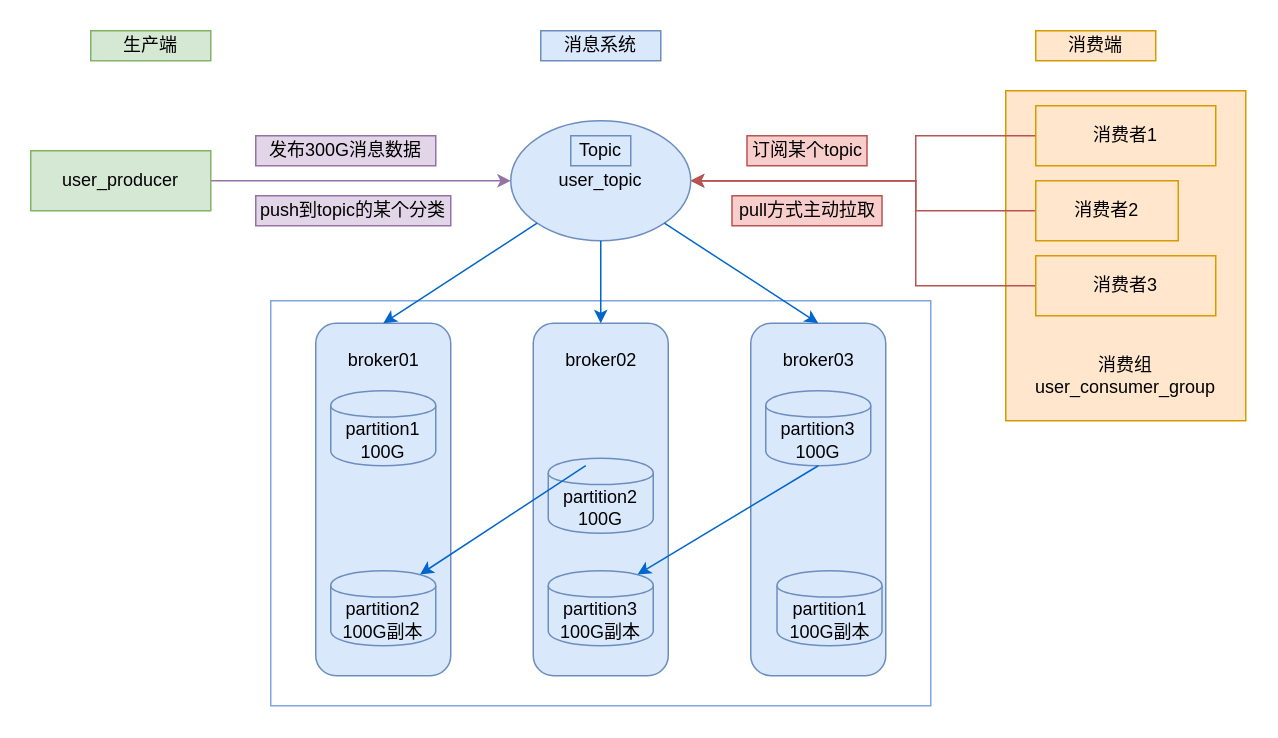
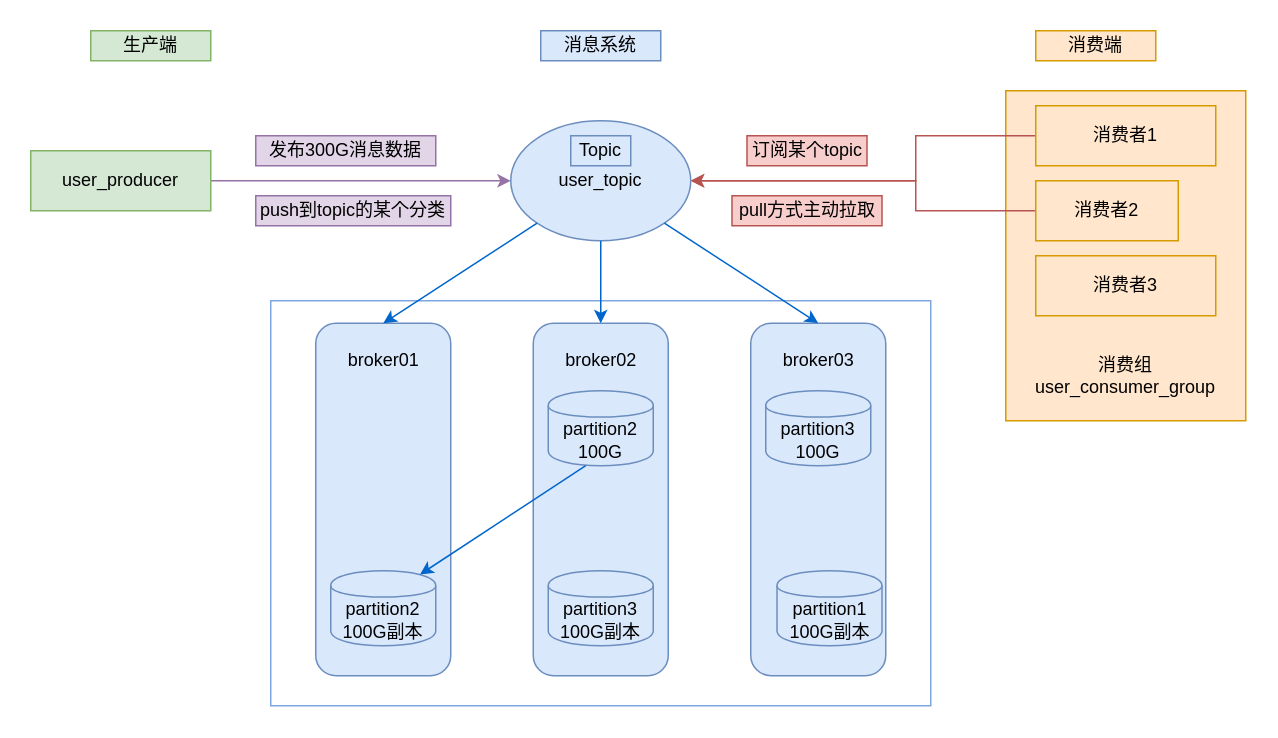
  <mxCell id="0" />
  <mxCell id="1" parent="0" />
  <mxCell id="2" value="" style="rounded=0;whiteSpace=wrap;html=1;fillColor=#ffe6cc;strokeColor=#d79b00;" vertex="1" parent="1"><mxGeometry x="670" y="60" width="160" height="220" as="geometry" /></mxCell>
  <mxCell id="3" style="edgeStyle=orthogonalEdgeStyle;rounded=0;orthogonalLoop=1;jettySize=auto;html=1;entryX=0;entryY=0.25;entryDx=0;entryDy=0;fillColor=#e1d5e7;strokeColor=#9673a6;" parent="1" source="4" edge="1"><mxGeometry relative="1" as="geometry"><mxPoint x="340" y="120" as="targetPoint" /></mxGeometry></mxCell>
  <mxCell id="4" value="user_producer" style="rounded=0;whiteSpace=wrap;html=1;fillColor=#d5e8d4;strokeColor=#82b366;" parent="1" vertex="1"><mxGeometry y="100" width="120" height="40" as="geometry" x="20" /></mxCell>
  <mxCell id="5" style="edgeStyle=orthogonalEdgeStyle;rounded=0;orthogonalLoop=1;jettySize=auto;html=1;entryX=1;entryY=0.5;entryDx=0;entryDy=0;fillColor=#f8cecc;strokeColor=#b85450;" parent="1" source="6" edge="1" target="13"><mxGeometry relative="1" as="geometry"><mxPoint x="620" y="110" as="targetPoint" /><Array as="points"><mxPoint x="610" y="90" /><mxPoint x="610" y="120" /></Array></mxGeometry></mxCell>
  <mxCell id="6" value="消费者1" style="rounded=0;whiteSpace=wrap;html=1;fillColor=#ffe6cc;strokeColor=#d79b00;" parent="1" vertex="1"><mxGeometry x="690" y="70" width="120" height="40" as="geometry" /></mxCell>
  <mxCell id="7" style="edgeStyle=orthogonalEdgeStyle;rounded=0;orthogonalLoop=1;jettySize=auto;html=1;fillColor=#f8cecc;strokeColor=#b85450;" edge="1" parent="1" source="8"><mxGeometry relative="1" as="geometry"><mxPoint x="460" y="120" as="targetPoint" /><Array as="points"><mxPoint x="610" y="140" /><mxPoint x="610" y="120" /></Array></mxGeometry></mxCell>
  <mxCell id="8" value="消费者2" style="rounded=0;whiteSpace=wrap;html=1;fillColor=#ffe6cc;strokeColor=#d79b00;" parent="1" vertex="1"><mxGeometry x="690" y="120" width="95" height="40" as="geometry" /></mxCell>
- <mxCell id="9" style="edgeStyle=orthogonalEdgeStyle;rounded=0;orthogonalLoop=1;jettySize=auto;html=1;entryX=1;entryY=0.5;entryDx=0;entryDy=0;fillColor=#f8cecc;strokeColor=#b85450;" edge="1" parent="1" source="10" target="13"><mxGeometry relative="1" as="geometry"><Array as="points"><mxPoint x="610" y="190" /><mxPoint x="610" y="120" /></Array></mxGeometry></mxCell>
  <mxCell id="10" value="消费者3" style="rounded=0;whiteSpace=wrap;html=1;fillColor=#ffe6cc;strokeColor=#d79b00;" parent="1" vertex="1"><mxGeometry x="690" y="170" width="120" height="40" as="geometry" /></mxCell>
  <mxCell id="11" value="发布300G消息数据" style="text;html=1;strokeColor=#9673a6;fillColor=#e1d5e7;align=center;verticalAlign=middle;whiteSpace=wrap;rounded=0;" parent="1" vertex="1"><mxGeometry x="170" y="90" width="120" height="20" as="geometry" /></mxCell>
  <mxCell id="12" value="订阅某个topic" style="text;html=1;strokeColor=#b85450;fillColor=#f8cecc;align=center;verticalAlign=middle;whiteSpace=wrap;rounded=0;" parent="1" vertex="1"><mxGeometry x="497.5" y="90" width="80" height="20" as="geometry" /></mxCell>
  <mxCell id="13" value="user_topic" style="ellipse;whiteSpace=wrap;html=1;fillColor=#dae8fc;strokeColor=#6c8ebf;" parent="1" vertex="1"><mxGeometry x="340" y="80" width="120" height="80" as="geometry" /></mxCell>
  <mxCell id="14" value="生产端" style="text;html=1;strokeColor=#82b366;fillColor=#d5e8d4;align=center;verticalAlign=middle;whiteSpace=wrap;rounded=0;" parent="1" vertex="1"><mxGeometry x="60" y="20" width="80" height="20" as="geometry" /></mxCell>
  <mxCell id="15" value="消息系统" style="text;html=1;strokeColor=#6c8ebf;fillColor=#dae8fc;align=center;verticalAlign=middle;whiteSpace=wrap;rounded=0;" parent="1" vertex="1"><mxGeometry x="360" y="20" width="80" height="20" as="geometry" /></mxCell>
  <mxCell id="16" value="消费端" style="text;html=1;strokeColor=#d79b00;fillColor=#ffe6cc;align=center;verticalAlign=middle;whiteSpace=wrap;rounded=0;" parent="1" vertex="1"><mxGeometry x="690" y="20" width="80" height="20" as="geometry" /></mxCell>
  <mxCell id="17" value="" style="rounded=0;whiteSpace=wrap;html=1;strokeColor=#7EA6E0;" parent="1" vertex="1"><mxGeometry x="180" y="200" width="440" height="270" as="geometry" /></mxCell>
  <mxCell id="18" value="" style="rounded=1;whiteSpace=wrap;html=1;fillColor=#dae8fc;strokeColor=#6c8ebf;" parent="1" vertex="1"><mxGeometry x="210" y="215" width="90" height="235" as="geometry" /></mxCell>
  <mxCell id="19" value="broker01" style="text;html=1;strokeColor=none;fillColor=none;align=center;verticalAlign=middle;whiteSpace=wrap;rounded=0;" parent="1" vertex="1"><mxGeometry x="227.5" y="230" width="55" height="20" as="geometry" /></mxCell>
  <mxCell id="20" value="" style="rounded=1;whiteSpace=wrap;html=1;fillColor=#dae8fc;strokeColor=#6c8ebf;" parent="1" vertex="1"><mxGeometry x="355" y="215" width="90" height="235" as="geometry" /></mxCell>
  <mxCell id="21" value="broker02" style="text;html=1;strokeColor=none;fillColor=none;align=center;verticalAlign=middle;whiteSpace=wrap;rounded=0;" parent="1" vertex="1"><mxGeometry x="372.5" y="230" width="55" height="20" as="geometry" /></mxCell>
  <mxCell id="22" value="" style="rounded=1;whiteSpace=wrap;html=1;fillColor=#dae8fc;strokeColor=#6c8ebf;" parent="1" vertex="1"><mxGeometry x="500" y="215" width="90" height="235" as="geometry" /></mxCell>
  <mxCell id="23" value="broker03" style="text;html=1;strokeColor=none;fillColor=none;align=center;verticalAlign=middle;whiteSpace=wrap;rounded=0;" parent="1" vertex="1"><mxGeometry x="517.5" y="230" width="55" height="20" as="geometry" /></mxCell>
  <mxCell id="24" value="Topic" style="text;html=1;strokeColor=#6c8ebf;fillColor=#dae8fc;align=center;verticalAlign=middle;whiteSpace=wrap;rounded=0;" parent="1" vertex="1"><mxGeometry x="380" y="90" width="40" height="20" as="geometry" /></mxCell>
  <mxCell id="25" value="push到topic的某个分类" style="text;html=1;strokeColor=#9673a6;fillColor=#e1d5e7;align=center;verticalAlign=middle;whiteSpace=wrap;rounded=0;" vertex="1" parent="1"><mxGeometry x="170" y="130" width="130" height="20" as="geometry" /></mxCell>
  <mxCell id="26" value="pull方式主动拉取" style="text;html=1;strokeColor=#b85450;fillColor=#f8cecc;align=center;verticalAlign=middle;whiteSpace=wrap;rounded=0;" vertex="1" parent="1"><mxGeometry x="487.5" y="130" width="100" height="20" as="geometry" /></mxCell>
- <mxCell id="27" value="partition1&lt;br&gt;100G" style="shape=cylinder;whiteSpace=wrap;html=1;boundedLbl=1;backgroundOutline=1;fillColor=#dae8fc;strokeColor=#6c8ebf;" vertex="1" parent="1"><mxGeometry x="220" y="260" width="70" height="50" as="geometry" /></mxCell>
  <mxCell id="28" value="partition2&lt;br&gt;100G副本" style="shape=cylinder;whiteSpace=wrap;html=1;boundedLbl=1;backgroundOutline=1;fillColor=#dae8fc;strokeColor=#6c8ebf;" vertex="1" parent="1"><mxGeometry x="220" y="380" width="70" height="50" as="geometry" /></mxCell>
- <mxCell id="29" value="partition2&lt;br&gt;100G" style="shape=cylinder;whiteSpace=wrap;html=1;boundedLbl=1;backgroundOutline=1;fillColor=#dae8fc;strokeColor=#6c8ebf;" vertex="1" parent="1"><mxGeometry x="365" y="305" width="70" height="50" as="geometry" /></mxCell>
+ <mxCell id="29" value="partition2&lt;br&gt;100G" style="shape=cylinder;whiteSpace=wrap;html=1;boundedLbl=1;backgroundOutline=1;fillColor=#dae8fc;strokeColor=#6c8ebf;" vertex="1" parent="1"><mxGeometry x="365" y="260" width="70" height="50" as="geometry" /></mxCell>
  <mxCell id="30" value="partition3&lt;br&gt;100G副本" style="shape=cylinder;whiteSpace=wrap;html=1;boundedLbl=1;backgroundOutline=1;fillColor=#dae8fc;strokeColor=#6c8ebf;" vertex="1" parent="1"><mxGeometry x="365" y="380" width="70" height="50" as="geometry" /></mxCell>
  <mxCell id="31" value="partition3&lt;br&gt;100G" style="shape=cylinder;whiteSpace=wrap;html=1;boundedLbl=1;backgroundOutline=1;fillColor=#dae8fc;strokeColor=#6c8ebf;" vertex="1" parent="1"><mxGeometry x="510" y="260" width="70" height="50" as="geometry" /></mxCell>
  <mxCell id="32" value="partition1&lt;br&gt;100G副本" style="shape=cylinder;whiteSpace=wrap;html=1;boundedLbl=1;backgroundOutline=1;fillColor=#dae8fc;strokeColor=#6c8ebf;" vertex="1" parent="1"><mxGeometry x="517.5" y="380" width="70" height="50" as="geometry" /></mxCell>
  <mxCell id="33" value="" style="endArrow=classic;html=1;exitX=0.389;exitY=0.404;exitDx=0;exitDy=0;exitPerimeter=0;entryX=0.85;entryY=0.05;entryDx=0;entryDy=0;entryPerimeter=0;strokeColor=#0066CC;" edge="1" parent="1" source="20" target="28"><mxGeometry width="50" height="50" relative="1" as="geometry"><mxPoint x="700" y="340" as="sourcePoint" /><mxPoint x="750" y="290" as="targetPoint" /></mxGeometry></mxCell>
- <mxCell id="34" value="" style="endArrow=classic;html=1;entryX=0.85;entryY=0.05;entryDx=0;entryDy=0;entryPerimeter=0;exitX=0.5;exitY=1;exitDx=0;exitDy=0;strokeColor=#0066CC;" edge="1" parent="1" source="31" target="30"><mxGeometry width="50" height="50" relative="1" as="geometry"><mxPoint x="700" y="360" as="sourcePoint" /><mxPoint x="750" y="310" as="targetPoint" /></mxGeometry></mxCell>
  <mxCell id="35" value="消费组user_consumer_group" style="text;html=1;strokeColor=none;fillColor=none;align=center;verticalAlign=middle;whiteSpace=wrap;rounded=0;" vertex="1" parent="1"><mxGeometry x="685" y="240" width="130" height="20" as="geometry" /></mxCell>
  <mxCell id="36" value="" style="endArrow=classic;html=1;strokeColor=#0066CC;exitX=0;exitY=1;exitDx=0;exitDy=0;entryX=0.5;entryY=0;entryDx=0;entryDy=0;" edge="1" parent="1" source="13" target="18"><mxGeometry width="50" height="50" relative="1" as="geometry"><mxPoint x="380" y="230" as="sourcePoint" /><mxPoint x="430" y="180" as="targetPoint" /></mxGeometry></mxCell>
  <mxCell id="37" value="" style="endArrow=classic;html=1;strokeColor=#0066CC;exitX=0.5;exitY=1;exitDx=0;exitDy=0;" edge="1" parent="1" source="13" target="20"><mxGeometry width="50" height="50" relative="1" as="geometry"><mxPoint x="450" y="220" as="sourcePoint" /><mxPoint x="500" y="170" as="targetPoint" /></mxGeometry></mxCell>
  <mxCell id="38" value="" style="endArrow=classic;html=1;strokeColor=#0066CC;exitX=1;exitY=1;exitDx=0;exitDy=0;entryX=0.5;entryY=0;entryDx=0;entryDy=0;" edge="1" parent="1" source="13" target="22"><mxGeometry width="50" height="50" relative="1" as="geometry"><mxPoint x="520" y="220" as="sourcePoint" /><mxPoint x="570" y="170" as="targetPoint" /></mxGeometry></mxCell>
